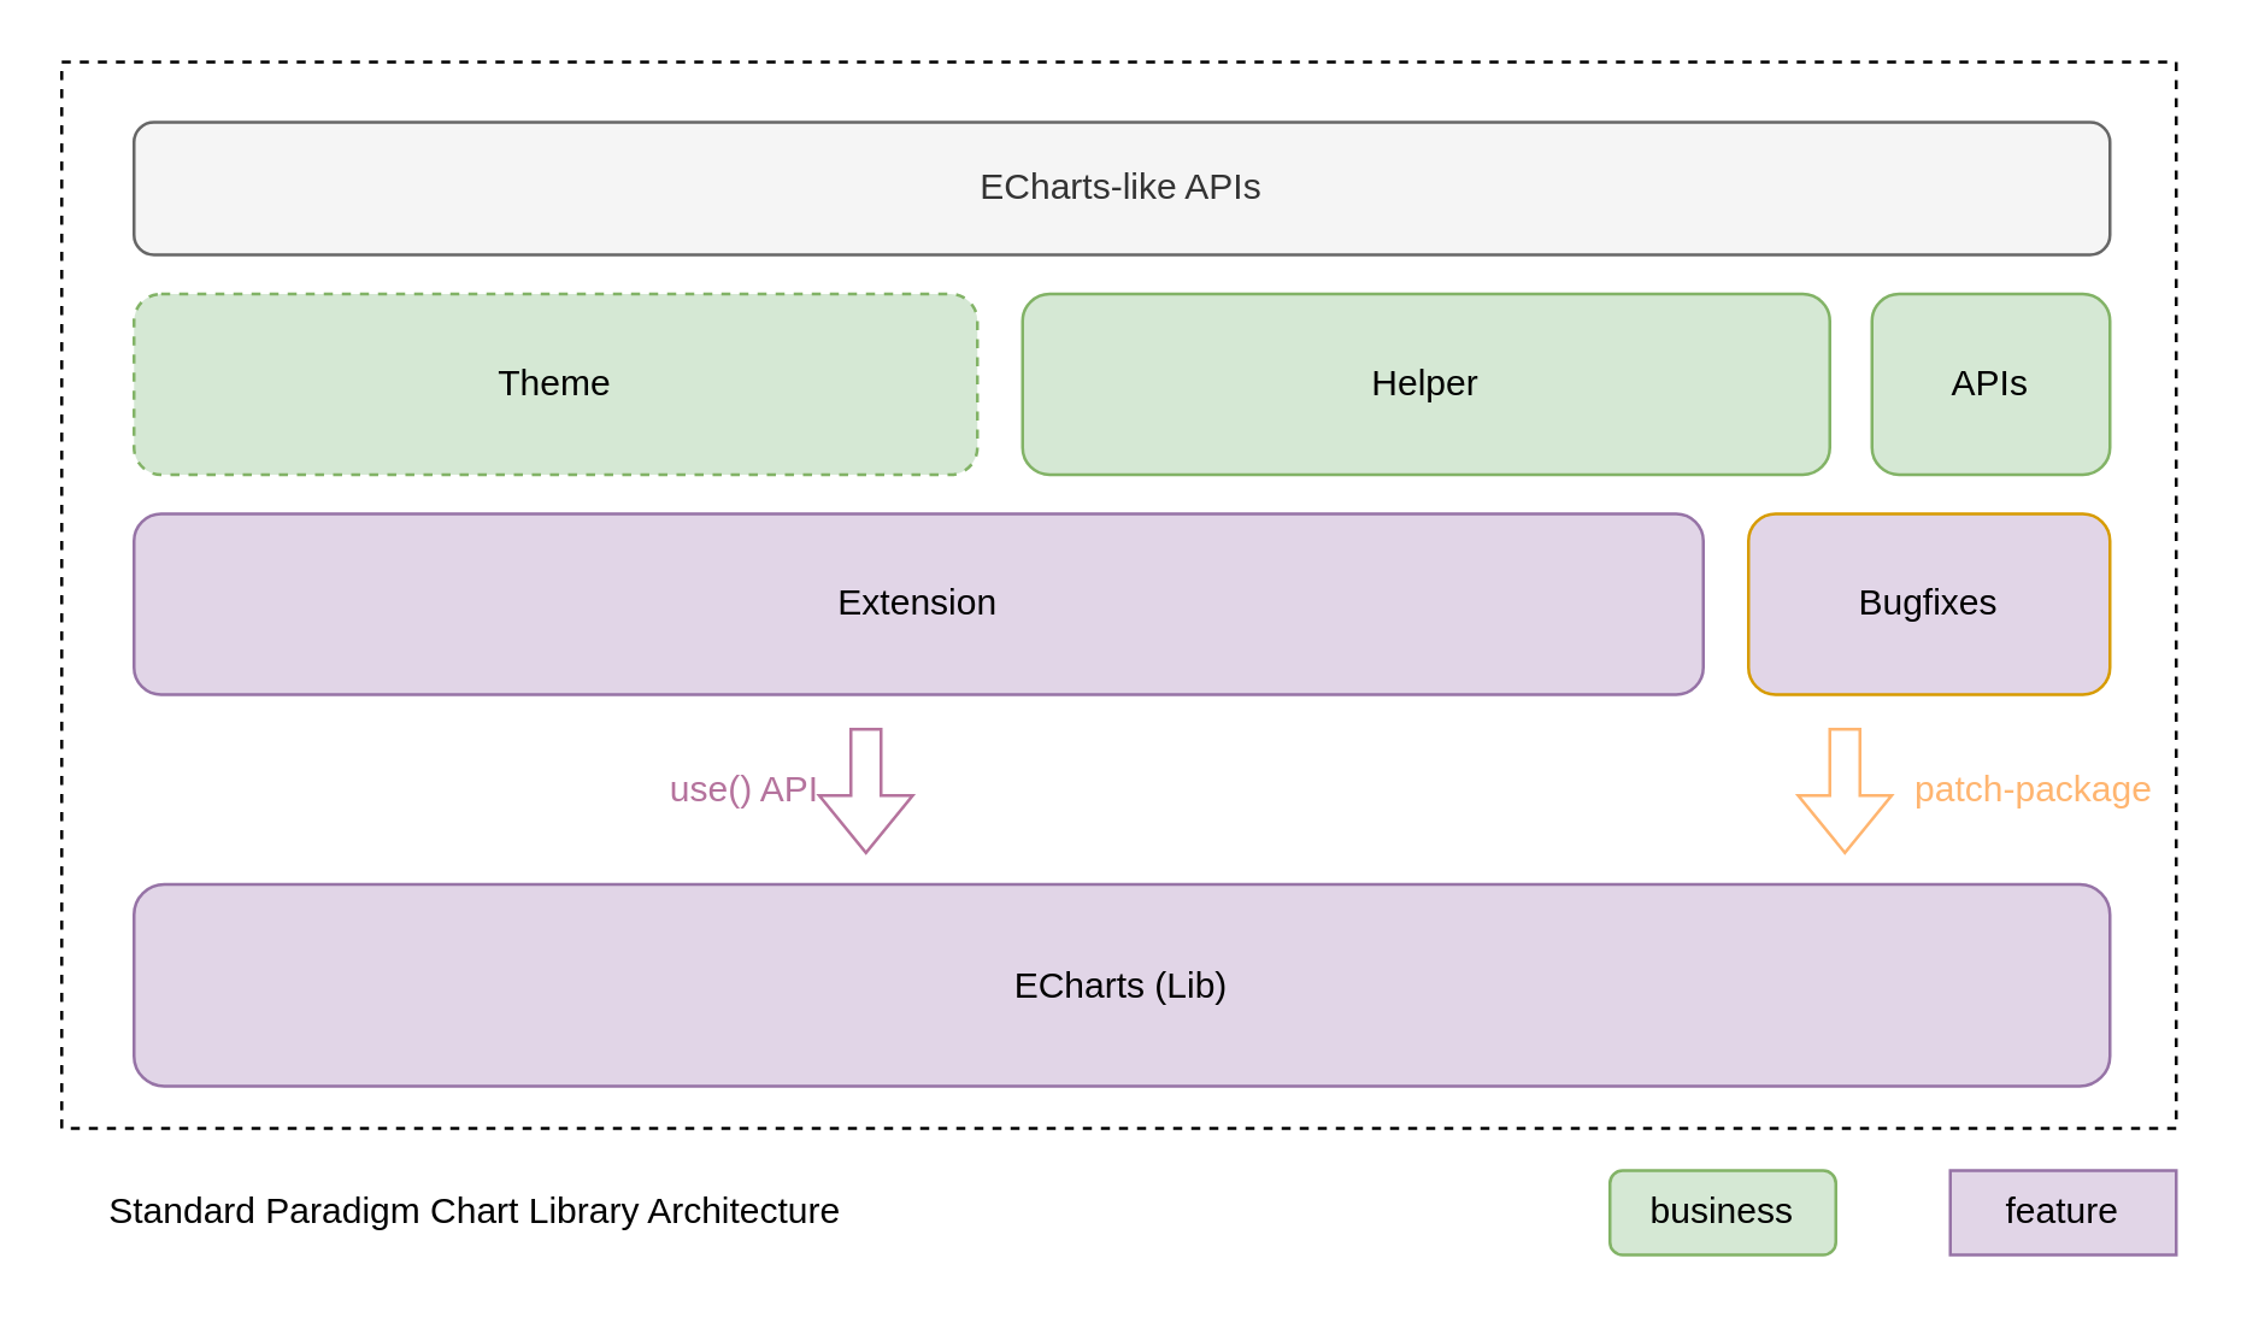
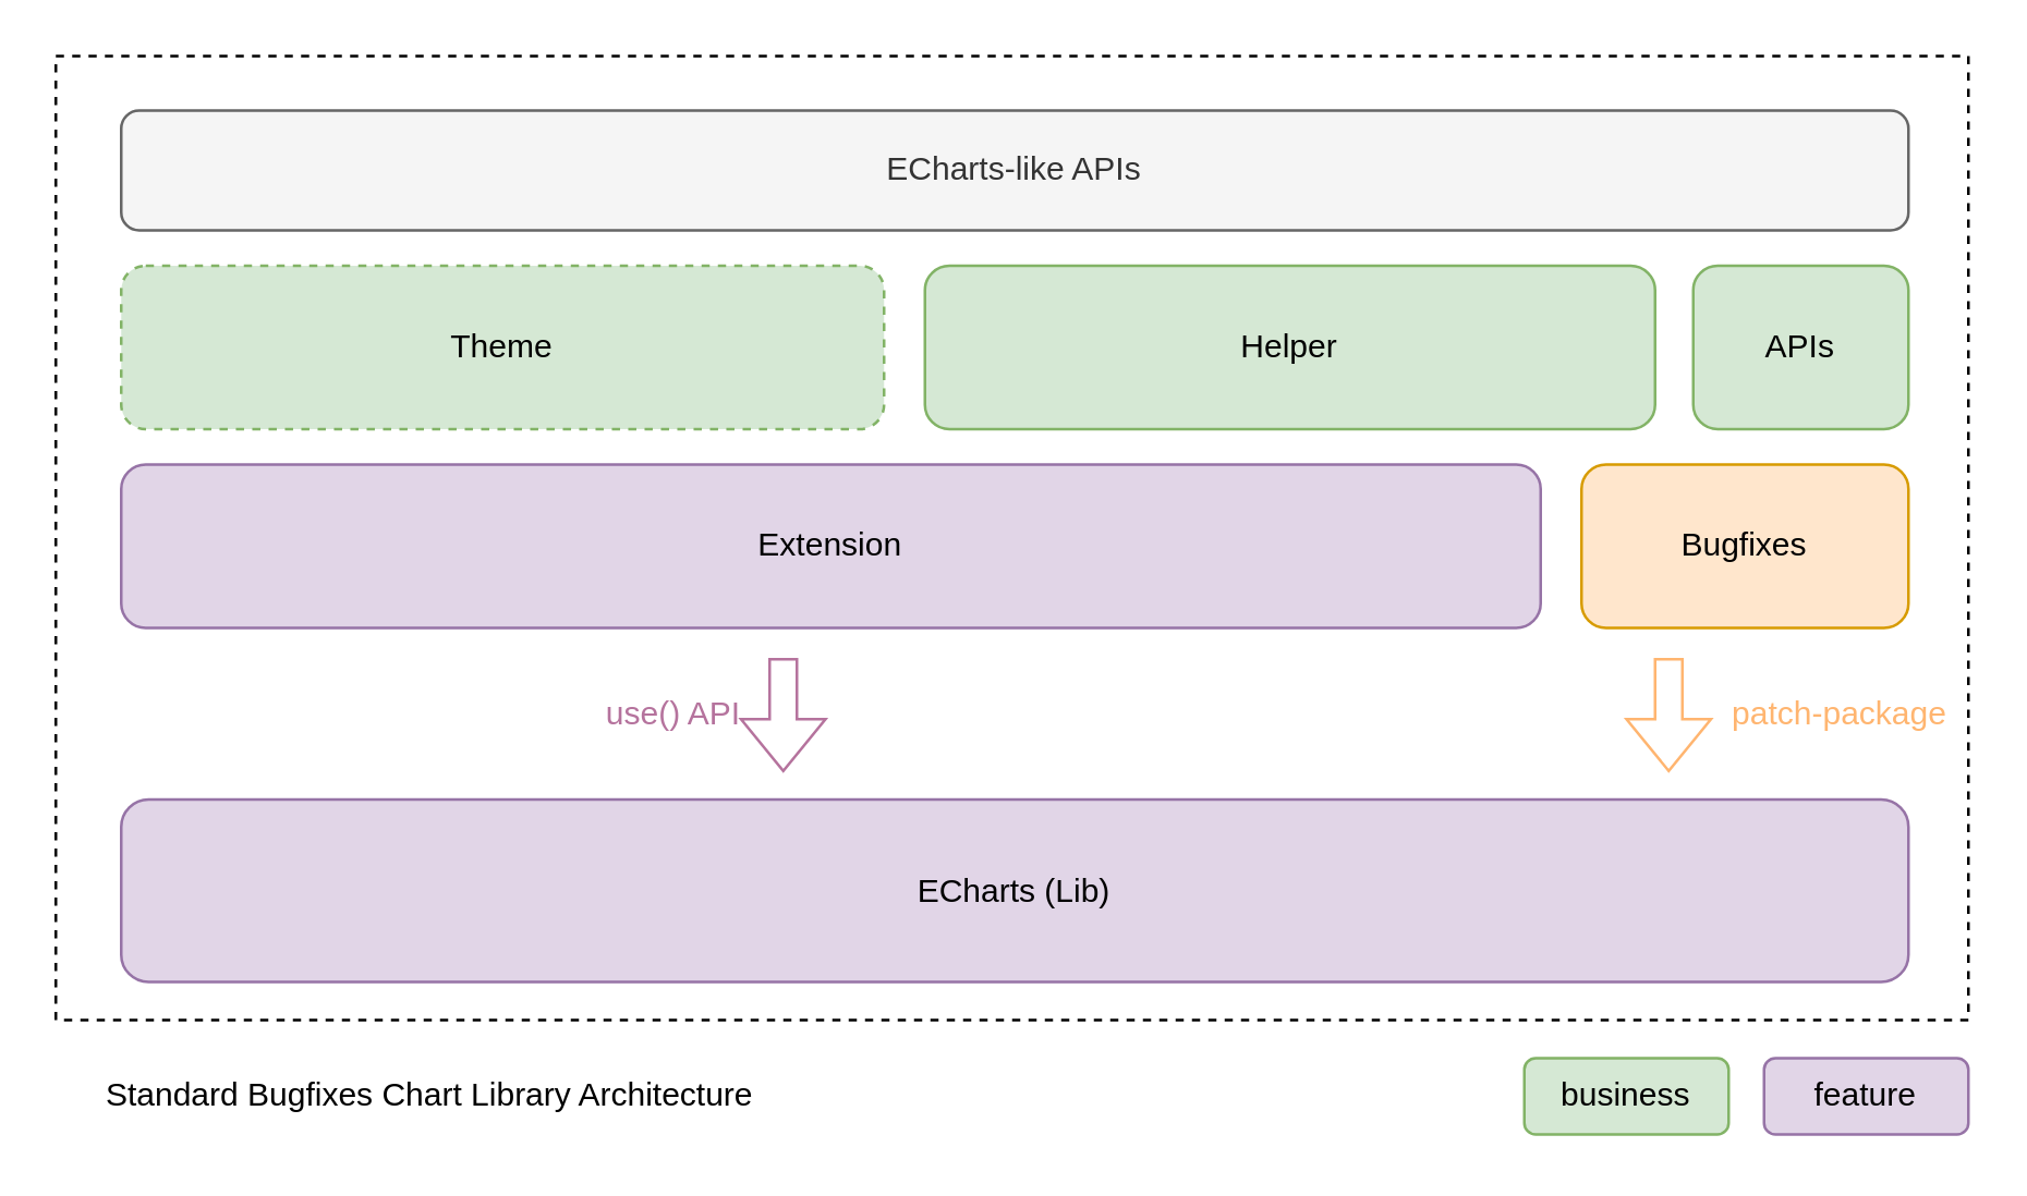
  <mxCell id="0" />
  <mxCell id="1" parent="0" />
  <mxCell id="2" value="" style="rounded=0;whiteSpace=wrap;html=1;dashed=1;" vertex="1" parent="1"><mxGeometry x="20" y="20" width="702" height="354" as="geometry" /></mxCell>
  <mxCell id="3" value="ECharts (Lib)" style="rounded=1;whiteSpace=wrap;html=1;fillColor=#e1d5e7;strokeColor=#9673a6;" vertex="1" parent="1"><mxGeometry x="44" y="293" width="656" height="67" as="geometry" /></mxCell>
  <mxCell id="4" value="Extension" style="rounded=1;whiteSpace=wrap;html=1;fillColor=#e1d5e7;strokeColor=#9673a6;" vertex="1" parent="1"><mxGeometry x="44" y="170" width="521" height="60" as="geometry" /></mxCell>
- <mxCell id="5" value="Bugfixes" style="rounded=1;whiteSpace=wrap;html=1;fillColor=#e1d5e7;strokeColor=#d79b00;" vertex="1" parent="1"><mxGeometry x="580" y="170" width="120" height="60" as="geometry" /></mxCell>
+ <mxCell id="5" value="Bugfixes" style="rounded=1;whiteSpace=wrap;html=1;fillColor=#ffe6cc;strokeColor=#d79b00;" vertex="1" parent="1"><mxGeometry x="580" y="170" width="120" height="60" as="geometry" /></mxCell>
  <mxCell id="6" value="use() API" style="text;html=1;strokeColor=none;fillColor=none;align=center;verticalAlign=middle;whiteSpace=wrap;rounded=0;fontColor=#B5739D;" vertex="1" parent="1"><mxGeometry x="217" y="247" width="60" height="30" as="geometry" /></mxCell>
  <mxCell id="7" value="" style="shape=flexArrow;endArrow=classic;html=1;rounded=0;entryX=0.369;entryY=0.787;entryDx=0;entryDy=0;entryPerimeter=0;strokeColor=#FFB570;" edge="1" parent="1"><mxGeometry width="50" height="50" relative="1" as="geometry"><mxPoint x="612" y="241" as="sourcePoint" /><mxPoint x="612" y="283" as="targetPoint" /></mxGeometry></mxCell>
  <mxCell id="8" value="patch-package" style="text;html=1;strokeColor=none;fillColor=none;align=center;verticalAlign=middle;whiteSpace=wrap;rounded=0;fontColor=#FFB570;" vertex="1" parent="1"><mxGeometry x="634" y="247" width="82" height="30" as="geometry" /></mxCell>
  <mxCell id="9" value="Theme" style="rounded=1;whiteSpace=wrap;html=1;fillColor=#d5e8d4;strokeColor=#82b366;dashed=1;" vertex="1" parent="1"><mxGeometry x="44" y="97" width="280" height="60" as="geometry" /></mxCell>
  <mxCell id="10" value="Helper" style="rounded=1;whiteSpace=wrap;html=1;fillColor=#d5e8d4;strokeColor=#82b366;" vertex="1" parent="1"><mxGeometry x="339" y="97" width="268" height="60" as="geometry" /></mxCell>
  <mxCell id="11" value="APIs" style="rounded=1;whiteSpace=wrap;html=1;fillColor=#d5e8d4;strokeColor=#82b366;" vertex="1" parent="1"><mxGeometry x="621" y="97" width="79" height="60" as="geometry" /></mxCell>
  <mxCell id="12" value="ECharts-like APIs" style="rounded=1;whiteSpace=wrap;html=1;fillColor=#f5f5f5;fontColor=#333333;strokeColor=#666666;" vertex="1" parent="1"><mxGeometry x="44" y="40" width="656" height="44" as="geometry" /></mxCell>
  <mxCell id="13" value="" style="shape=flexArrow;endArrow=classic;html=1;rounded=0;entryX=0.369;entryY=0.787;entryDx=0;entryDy=0;entryPerimeter=0;strokeColor=#B5739D;" edge="1" parent="1"><mxGeometry width="50" height="50" relative="1" as="geometry"><mxPoint x="287" y="241" as="sourcePoint" /><mxPoint x="287" y="283" as="targetPoint" /></mxGeometry></mxCell>
- <mxCell id="14" value="Standard Paradigm Chart Library Architecture" style="text;html=1;strokeColor=none;fillColor=none;align=center;verticalAlign=middle;whiteSpace=wrap;rounded=0;" vertex="1" parent="1"><mxGeometry x="20" y="387" width="275" height="30" as="geometry" /></mxCell>
- <mxCell id="15" value="feature" style="whiteSpace=wrap;html=1;fillColor=#e1d5e7;strokeColor=#9673a6;rounded=0;" vertex="1" parent="1"><mxGeometry x="647" y="388" width="75" height="28" as="geometry" /></mxCell>
- <mxCell id="16" value="business" style="rounded=1;whiteSpace=wrap;html=1;fillColor=#d5e8d4;strokeColor=#82b366;" vertex="1" parent="1"><mxGeometry x="534" y="388" width="75" height="28" as="geometry" /></mxCell>
+ <mxCell id="14" value="Standard Bugfixes Chart Library Architecture" style="text;html=1;strokeColor=none;fillColor=none;align=center;verticalAlign=middle;whiteSpace=wrap;rounded=0;" vertex="1" parent="1"><mxGeometry x="20" y="387" width="275" height="30" as="geometry" /></mxCell>
+ <mxCell id="15" value="feature" style="rounded=1;whiteSpace=wrap;html=1;fillColor=#e1d5e7;strokeColor=#9673a6;" vertex="1" parent="1"><mxGeometry x="647" y="388" width="75" height="28" as="geometry" /></mxCell>
+ <mxCell id="16" value="business" style="rounded=1;whiteSpace=wrap;html=1;fillColor=#d5e8d4;strokeColor=#82b366;" vertex="1" parent="1"><mxGeometry x="559" y="388" width="75" height="28" as="geometry" /></mxCell>
